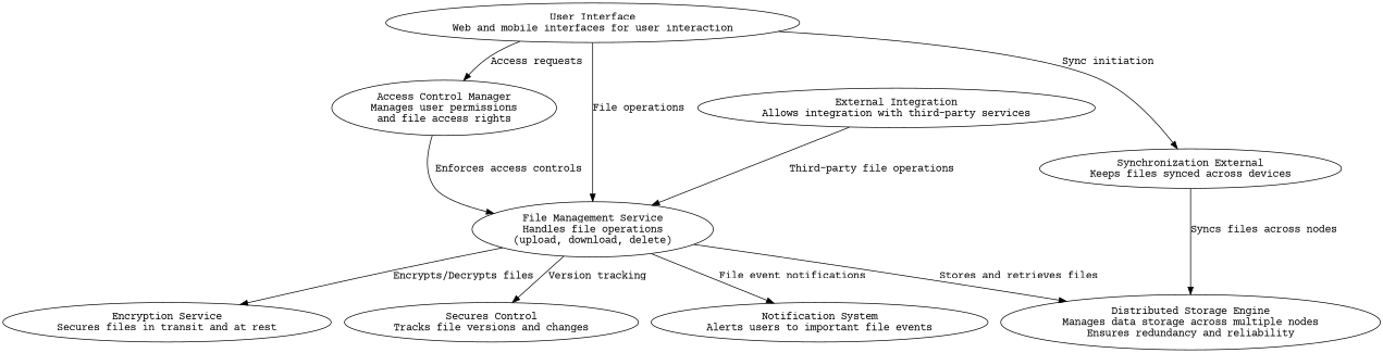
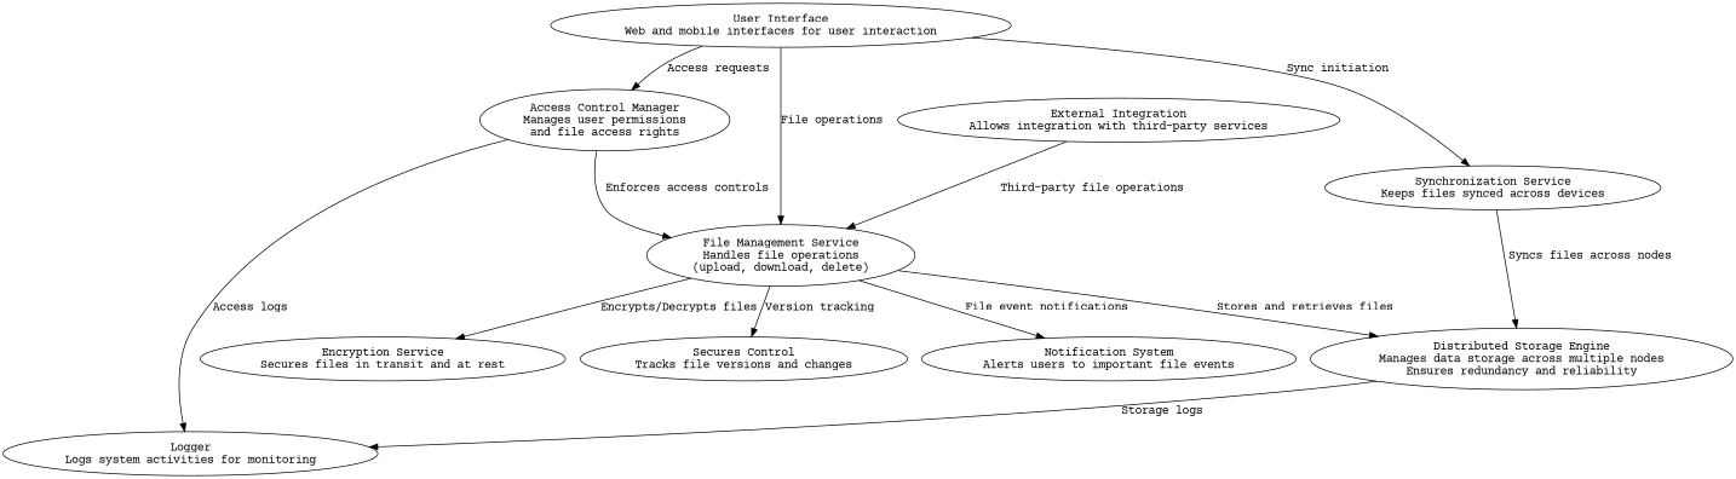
  digraph {
    fontname="Courier Prime"
    node [fontname="Courier Prime"]
    edge [fontname="Courier Prime"]
    n1 [label="File Management Service\nHandles file operations\n(upload, download, delete)"]
    n2 [label="Distributed Storage Engine\nManages data storage across multiple nodes\nEnsures redundancy and reliability"]
    n3 [label="Encryption Service\nSecures files in transit and at rest"]
    n4 [label="Secures Control\nTracks file versions and changes"]
    n5 [label="Notification System\nAlerts users to important file events"]
+   n6 [label="Logger\nLogs system activities for monitoring"]
    n7 [label="Access Control Manager\nManages user permissions\nand file access rights"]
-   n8 [label="Synchronization External\nKeeps files synced across devices"]
+   n8 [label="Synchronization Service\nKeeps files synced across devices"]
    n9 [label="User Interface\nWeb and mobile interfaces for user interaction"]
    n10 [label="External Integration\nAllows integration with third-party services"]
    n1 -> n2 [label="Stores and retrieves files"]
    n1 -> n3 [label="Encrypts/Decrypts files"]
    n1 -> n4 [label="Version tracking"]
    n1 -> n5 [label="File event notifications"]
+   n2 -> n6 [label="Storage logs"]
    n7 -> n1 [label="Enforces access controls"]
+   n7 -> n6 [label="Access logs"]
    n8 -> n2 [label="Syncs files across nodes"]
    n9 -> n1 [label="File operations"]
    n9 -> n7 [label="Access requests"]
    n9 -> n8 [label="Sync initiation"]
    n10 -> n1 [label="Third-party file operations"]
  }
